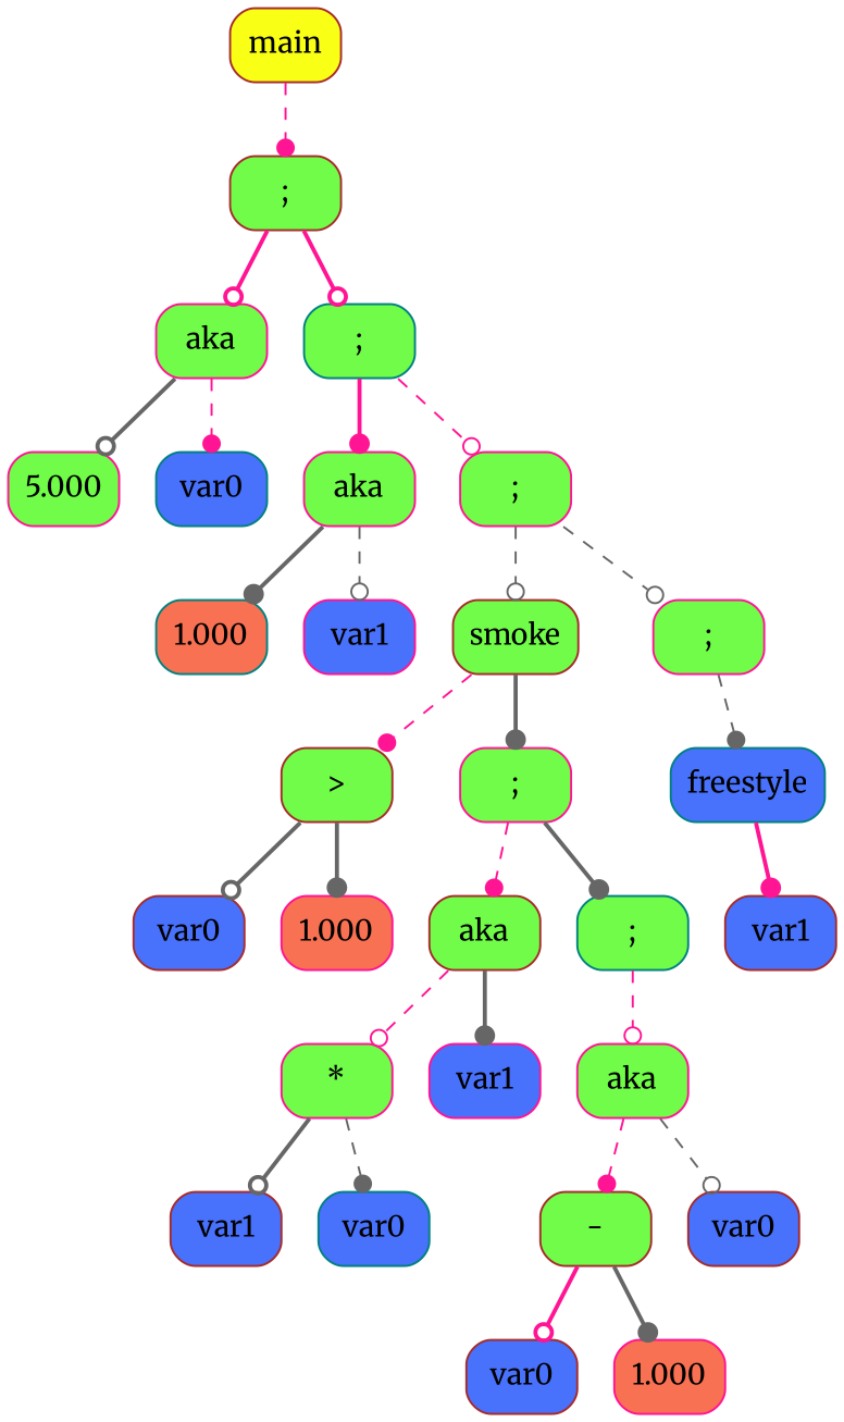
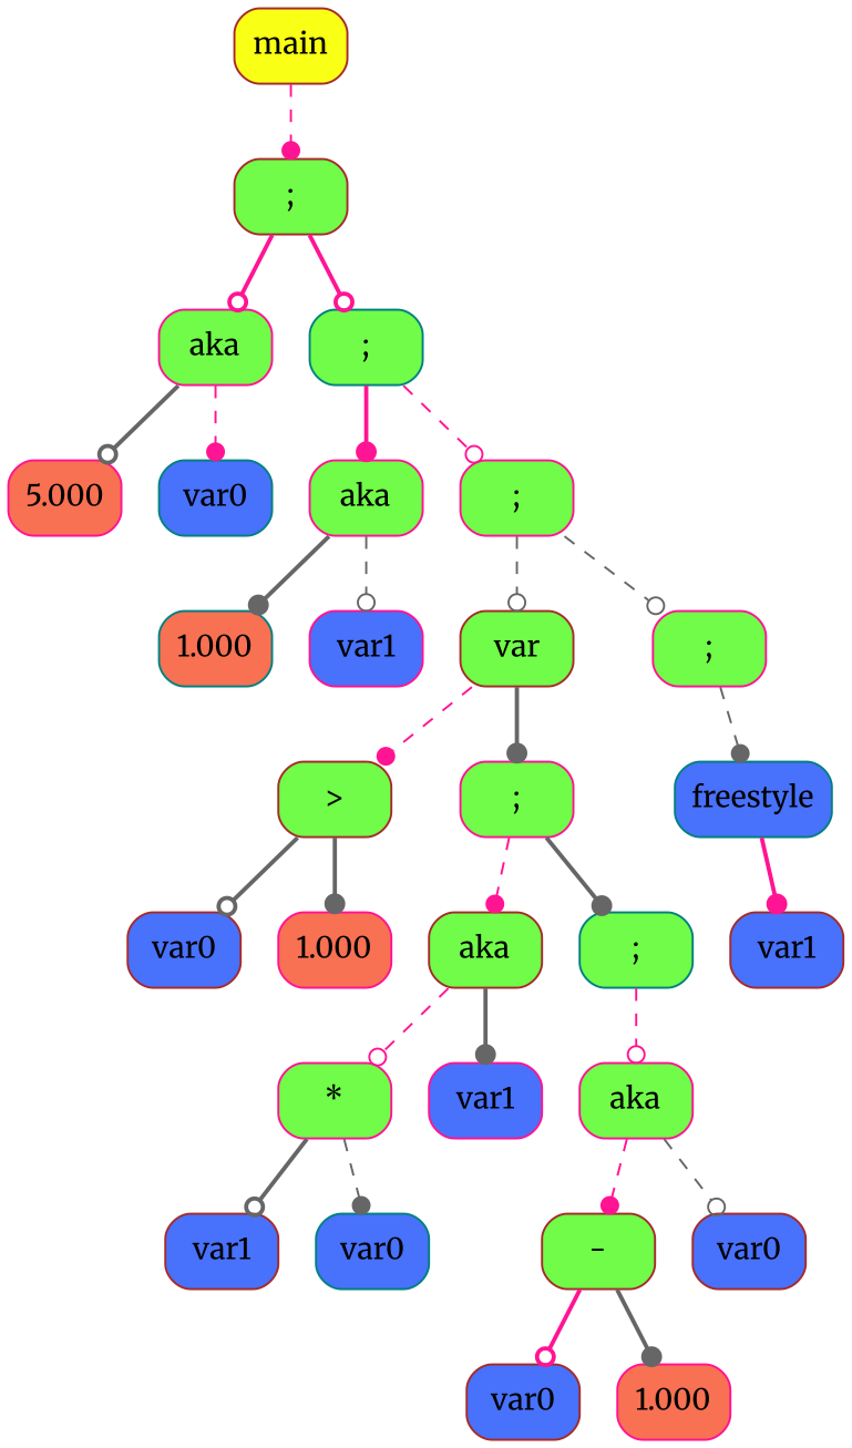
  digraph {
    fontname=Merriweather
    node [color=deeppink fillcolor="#70FC48" fontcolor=black fontname=Merriweather shape=box style="rounded, filled" weight=1]
    edge [arrowhead=dot color=gray40 fontname=Merriweather style=dashed weight=1]
    n1 [color=brown fillcolor="#F9FF15" label=main]
    n2 [color=brown label=";"]
    n3 [label=aka]
    n4 [color=teal label=";"]
-   n5 [label=5.000]
+   n5 [fillcolor="#F77152" label=5.000]
    n6 [color=teal fillcolor="#4871FC" label=var0]
    n7 [label=aka]
    n8 [label=";"]
    n9 [color=teal fillcolor="#F77152" label=1.000]
    n10 [fillcolor="#4871FC" label=var1]
-   n11 [color=brown label=smoke]
+   n11 [color=brown label=var]
    n12 [label=";"]
    n13 [color=brown label=">"]
    n14 [label=";"]
    n15 [color=teal fillcolor="#4871FC" label=freestyle]
    n16 [color=brown fillcolor="#4871FC" label=var0]
    n17 [fillcolor="#F77152" label=1.000]
    n18 [color=brown label=aka]
    n19 [color=teal label=";"]
    n20 [label="*"]
    n21 [fillcolor="#4871FC" label=var1]
    n22 [label=aka]
    n23 [color=brown fillcolor="#4871FC" label=var1]
    n24 [color=teal fillcolor="#4871FC" label=var0]
    n25 [color=brown label="-"]
    n26 [color=brown fillcolor="#4871FC" label=var0]
    n27 [color=brown fillcolor="#4871FC" label=var0]
    n28 [fillcolor="#F77152" label=1.000]
    n29 [color=brown fillcolor="#4871FC" label=var1]
    n1 -> n2 [color=deeppink]
    n2 -> n3 [arrowhead=odot color=deeppink style=bold]
    n2 -> n4 [arrowhead=odot color=deeppink style=bold]
    n3 -> n5 [arrowhead=odot style=bold]
    n3 -> n6 [color=deeppink]
    n4 -> n7 [color=deeppink style=bold]
    n4 -> n8 [arrowhead=odot color=deeppink]
    n7 -> n9 [style=bold]
    n7 -> n10 [arrowhead=odot]
    n8 -> n11 [arrowhead=odot]
    n8 -> n12 [arrowhead=odot]
    n11 -> n13 [color=deeppink]
    n11 -> n14 [style=bold]
    n12 -> n15
    n13 -> n16 [arrowhead=odot style=bold]
    n13 -> n17 [style=bold]
    n14 -> n18 [color=deeppink]
    n14 -> n19 [style=bold]
    n15 -> n29 [color=deeppink style=bold]
    n18 -> n20 [arrowhead=odot color=deeppink]
    n18 -> n21 [style=bold]
    n19 -> n22 [arrowhead=odot color=deeppink]
    n20 -> n23 [arrowhead=odot style=bold]
    n20 -> n24
    n22 -> n25 [color=deeppink]
    n22 -> n26 [arrowhead=odot]
    n25 -> n27 [arrowhead=odot color=deeppink style=bold]
    n25 -> n28 [style=bold]
  }
